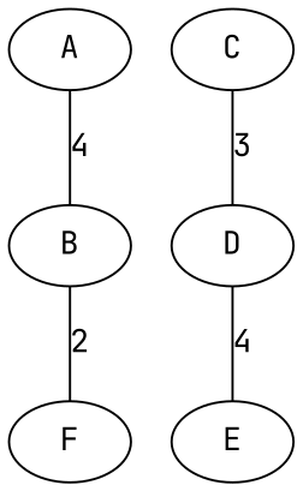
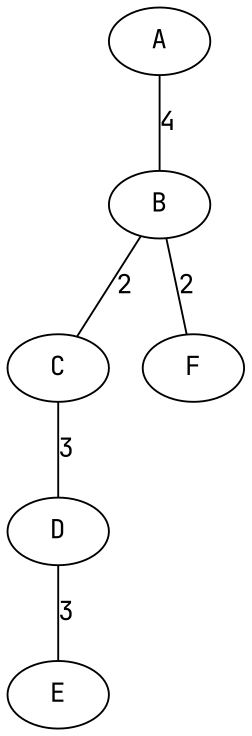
  graph {
    fontname="JetBrains Mono"
    node [fontname="JetBrains Mono"]
    edge [fontname="JetBrains Mono"]
    A
    B
    C
    F
    D
    E
    A -- B [label=4]
+   B -- C [label=2]
    B -- F [label=2]
    C -- D [label=3]
-   D -- E [label=4]
+   D -- E [label=3]
  }
